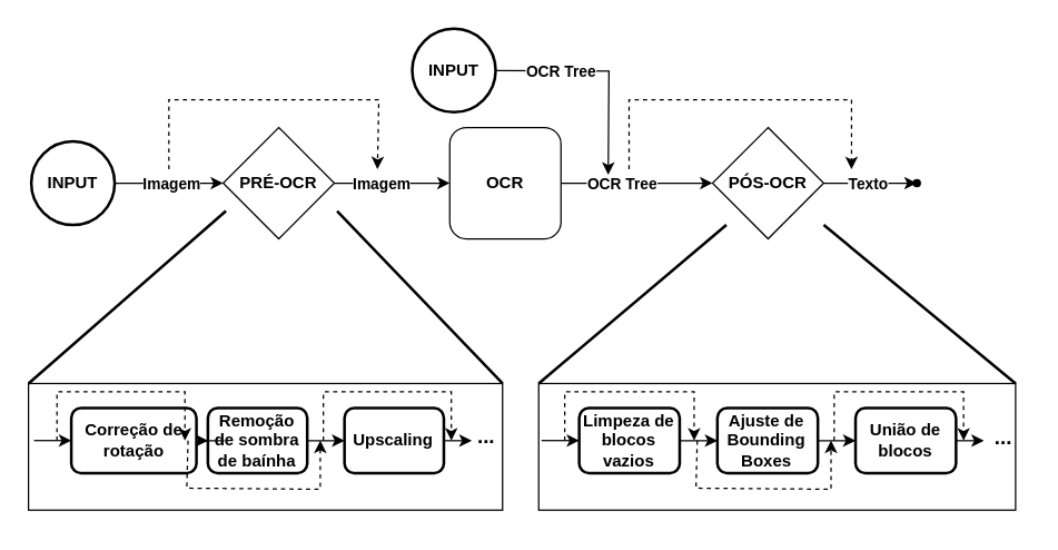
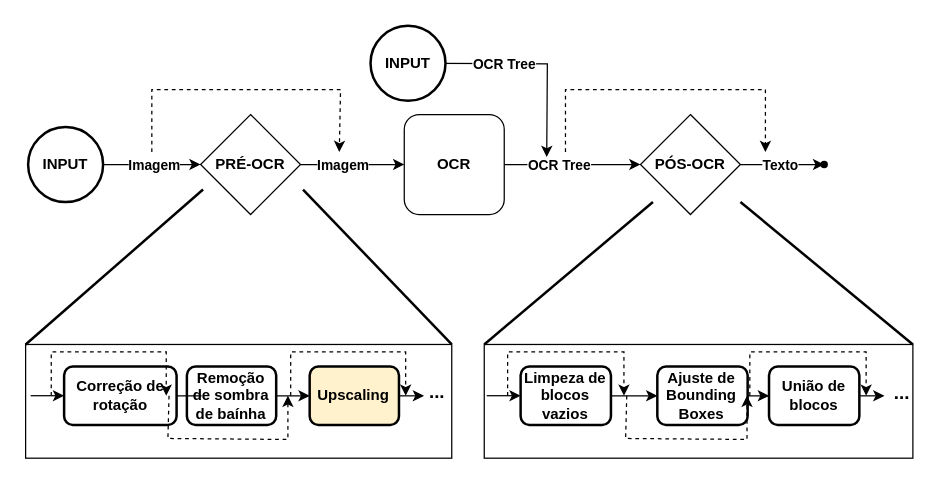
  <mxCell id="0" />
  <mxCell id="1" parent="0" />
  <mxCell id="2" value="" style="shape=waypoint;sketch=0;fillStyle=solid;size=6;pointerEvents=1;points=[];fillColor=none;resizable=0;rotatable=0;perimeter=centerPerimeter;snapToPoint=1;" parent="1" vertex="1"><mxGeometry x="649" y="121" width="20" height="20" as="geometry" /></mxCell>
  <mxCell id="3" value="" style="edgeStyle=orthogonalEdgeStyle;rounded=0;orthogonalLoop=1;jettySize=auto;html=1;" parent="1" source="5" target="8" edge="1"><mxGeometry relative="1" as="geometry" /></mxCell>
  <mxCell id="4" value="Imagem" style="edgeLabel;html=1;align=center;verticalAlign=middle;resizable=0;points=[];fontStyle=1" parent="3" vertex="1" connectable="0"><mxGeometry x="-0.2" relative="1" as="geometry"><mxPoint as="offset" /></mxGeometry></mxCell>
  <mxCell id="5" value="&lt;b&gt;PRÉ-OCR&lt;/b&gt;" style="rhombus;whiteSpace=wrap;html=1;" parent="1" vertex="1"><mxGeometry x="160" y="91" width="80" height="80" as="geometry" /></mxCell>
  <mxCell id="6" value="" style="edgeStyle=orthogonalEdgeStyle;rounded=0;orthogonalLoop=1;jettySize=auto;html=1;" parent="1" source="8" target="11" edge="1"><mxGeometry relative="1" as="geometry" /></mxCell>
  <mxCell id="7" value="OCR Tree" style="edgeLabel;html=1;align=center;verticalAlign=middle;resizable=0;points=[];fontStyle=1" vertex="1" connectable="0" parent="6"><mxGeometry x="-0.429" y="-1" relative="1" as="geometry"><mxPoint x="12" y="-1" as="offset" /></mxGeometry></mxCell>
  <mxCell id="8" value="&lt;b&gt;OCR&lt;/b&gt;" style="whiteSpace=wrap;html=1;rounded=1;" parent="1" vertex="1"><mxGeometry x="323" y="91" width="80" height="80" as="geometry" /></mxCell>
  <mxCell id="9" value="" style="edgeStyle=orthogonalEdgeStyle;rounded=0;orthogonalLoop=1;jettySize=auto;html=1;" parent="1" source="11" target="2" edge="1"><mxGeometry relative="1" as="geometry" /></mxCell>
  <mxCell id="10" value="Texto" style="edgeLabel;html=1;align=center;verticalAlign=middle;resizable=0;points=[];fontStyle=1" parent="9" vertex="1" connectable="0"><mxGeometry x="-0.029" y="2" relative="1" as="geometry"><mxPoint x="-2" y="2" as="offset" /></mxGeometry></mxCell>
  <mxCell id="11" value="&lt;b&gt;PÓS-OCR&lt;/b&gt;" style="rhombus;whiteSpace=wrap;html=1;" parent="1" vertex="1"><mxGeometry x="512" y="91" width="80" height="80" as="geometry" /></mxCell>
  <mxCell id="12" value="" style="edgeStyle=orthogonalEdgeStyle;rounded=0;orthogonalLoop=1;jettySize=auto;html=1;" parent="1" source="14" target="5" edge="1"><mxGeometry relative="1" as="geometry" /></mxCell>
  <mxCell id="13" value="Imagem" style="edgeLabel;html=1;align=center;verticalAlign=middle;resizable=0;points=[];fontStyle=1" parent="12" vertex="1" connectable="0"><mxGeometry x="-0.6" y="1" relative="1" as="geometry"><mxPoint x="24" y="1" as="offset" /></mxGeometry></mxCell>
  <mxCell id="14" value="&lt;b&gt;INPUT&lt;/b&gt;" style="strokeWidth=2;html=1;shape=mxgraph.flowchart.start_2;whiteSpace=wrap;" parent="1" vertex="1"><mxGeometry x="22" y="101" width="60" height="60" as="geometry" /></mxCell>
  <mxCell id="15" style="edgeStyle=orthogonalEdgeStyle;rounded=0;orthogonalLoop=1;jettySize=auto;html=1;" edge="1" parent="1"><mxGeometry relative="1" as="geometry"><mxPoint x="351" y="50" as="sourcePoint" /><mxPoint x="437" y="125" as="targetPoint" /></mxGeometry></mxCell>
  <mxCell id="16" value="&lt;b&gt;INPUT&lt;/b&gt;" style="strokeWidth=2;html=1;shape=mxgraph.flowchart.start_2;whiteSpace=wrap;" vertex="1" parent="1"><mxGeometry x="296" y="20" width="60" height="60" as="geometry" /></mxCell>
  <mxCell id="17" value="OCR Tree" style="edgeLabel;html=1;align=center;verticalAlign=middle;resizable=0;points=[];fontStyle=1" vertex="1" connectable="0" parent="1"><mxGeometry x="402.997" y="50" as="geometry" /></mxCell>
  <mxCell id="18" value="" style="endArrow=classic;html=1;rounded=0;dashed=1;" edge="1" parent="1"><mxGeometry width="50" height="50" relative="1" as="geometry"><mxPoint x="121" y="121" as="sourcePoint" /><mxPoint x="271" y="121" as="targetPoint" /><Array as="points"><mxPoint x="121" y="71" /><mxPoint x="272" y="71" /></Array></mxGeometry></mxCell>
  <mxCell id="19" value="" style="endArrow=classic;html=1;rounded=0;dashed=1;" edge="1" parent="1"><mxGeometry width="50" height="50" relative="1" as="geometry"><mxPoint x="452" y="121" as="sourcePoint" /><mxPoint x="612" y="121" as="targetPoint" /><Array as="points"><mxPoint x="452" y="71" /><mxPoint x="612" y="71" /></Array></mxGeometry></mxCell>
  <mxCell id="20" value="" style="endArrow=none;html=1;rounded=0;strokeWidth=2;entryX=0.025;entryY=0.75;entryDx=0;entryDy=0;entryPerimeter=0;exitX=0;exitY=0;exitDx=0;exitDy=0;" edge="1" parent="1" source="33" target="5"><mxGeometry width="50" height="50" relative="1" as="geometry"><mxPoint x="22" y="275" as="sourcePoint" /><mxPoint x="162" y="161" as="targetPoint" /></mxGeometry></mxCell>
  <mxCell id="21" value="" style="group" vertex="1" connectable="0" parent="1"><mxGeometry x="48" y="281" width="346" height="92" as="geometry" /></mxCell>
  <mxCell id="22" value="" style="edgeStyle=orthogonalEdgeStyle;rounded=0;orthogonalLoop=1;jettySize=auto;html=1;" edge="1" parent="21" source="23" target="26"><mxGeometry relative="1" as="geometry" /></mxCell>
  <mxCell id="23" value="&lt;b&gt;Remoção de sombra de baínha&lt;/b&gt;" style="rounded=1;whiteSpace=wrap;html=1;absoluteArcSize=1;arcSize=14;strokeWidth=2;" vertex="1" parent="21"><mxGeometry x="101.049" y="11.667" width="71.457" height="46.667" as="geometry" /></mxCell>
- <mxCell id="24" value="" style="edgeStyle=orthogonalEdgeStyle;rounded=0;orthogonalLoop=1;jettySize=auto;html=1;" edge="1" parent="21" source="25" target="23"><mxGeometry relative="1" as="geometry" /></mxCell>
+ <mxCell id="24" value="" style="edgeStyle=orthogonalEdgeStyle;rounded=0;orthogonalLoop=1;jettySize=auto;html=1;endArrow=none;" edge="1" parent="21" source="25" target="23"><mxGeometry relative="1" as="geometry" /></mxCell>
  <mxCell id="25" value="&lt;b&gt;Correção de rotação&lt;/b&gt;" style="rounded=1;whiteSpace=wrap;html=1;absoluteArcSize=1;arcSize=14;strokeWidth=2;" vertex="1" parent="21"><mxGeometry x="2.796" y="11.667" width="90" height="46.667" as="geometry" /></mxCell>
- <mxCell id="26" value="&lt;b&gt;Upscaling&lt;/b&gt;" style="rounded=1;whiteSpace=wrap;html=1;absoluteArcSize=1;arcSize=14;strokeWidth=2;" vertex="1" parent="21"><mxGeometry x="199.302" y="11.667" width="71.457" height="46.667" as="geometry" /></mxCell>
+ <mxCell id="26" value="&lt;b&gt;Upscaling&lt;/b&gt;" style="rounded=1;whiteSpace=wrap;html=1;absoluteArcSize=1;arcSize=14;strokeWidth=2;fillColor=#fff2cc;" vertex="1" parent="21"><mxGeometry x="199.302" y="11.667" width="71.457" height="46.667" as="geometry" /></mxCell>
  <mxCell id="27" value="" style="endArrow=classic;html=1;rounded=0;dashed=1;" edge="1" parent="21"><mxGeometry width="50" height="50" relative="1" as="geometry"><mxPoint x="86.758" y="35" as="sourcePoint" /><mxPoint x="181.884" y="35" as="targetPoint" /><Array as="points"><mxPoint x="85.865" y="69.222" /><mxPoint x="181.884" y="70" /></Array></mxGeometry></mxCell>
  <mxCell id="28" value="" style="endArrow=classic;html=1;rounded=0;dashed=1;" edge="1" parent="21"><mxGeometry width="50" height="50" relative="1" as="geometry"><mxPoint x="184.117" y="35" as="sourcePoint" /><mxPoint x="276.118" y="35" as="targetPoint" /><Array as="points"><mxPoint x="184.117" /><mxPoint x="276.118" /></Array></mxGeometry></mxCell>
  <mxCell id="29" value="" style="endArrow=classic;html=1;rounded=0;entryX=0;entryY=0.5;entryDx=0;entryDy=0;" edge="1" parent="21" target="25"><mxGeometry width="50" height="50" relative="1" as="geometry"><mxPoint x="-24" y="35" as="sourcePoint" /><mxPoint x="-6.136" y="23.333" as="targetPoint" /></mxGeometry></mxCell>
  <mxCell id="30" value="" style="endArrow=classic;html=1;rounded=0;dashed=1;" edge="1" parent="21"><mxGeometry width="50" height="50" relative="1" as="geometry"><mxPoint x="-7.476" y="35" as="sourcePoint" /><mxPoint x="84.525" y="35" as="targetPoint" /><Array as="points"><mxPoint x="-7.476" /><mxPoint x="84.525" /></Array></mxGeometry></mxCell>
  <mxCell id="31" value="..." style="text;html=1;align=center;verticalAlign=middle;resizable=0;points=[];autosize=1;strokeColor=none;fillColor=none;fontStyle=1;fontSize=15;spacing=0;" vertex="1" parent="21"><mxGeometry x="286.005" y="15.671" width="30" height="30" as="geometry" /></mxCell>
  <mxCell id="32" style="edgeStyle=orthogonalEdgeStyle;rounded=0;orthogonalLoop=1;jettySize=auto;html=1;entryX=0.043;entryY=0.655;entryDx=0;entryDy=0;entryPerimeter=0;" edge="1" parent="21" source="26"><mxGeometry relative="1" as="geometry"><mxPoint x="290.295" y="34.321" as="targetPoint" /></mxGeometry></mxCell>
  <mxCell id="33" value="" style="rounded=0;whiteSpace=wrap;html=1;fillColor=none;" vertex="1" parent="21"><mxGeometry x="-28" y="-6" width="341" height="91" as="geometry" /></mxCell>
  <mxCell id="34" value="" style="group" vertex="1" connectable="0" parent="1"><mxGeometry x="389" y="281" width="350" height="70" as="geometry" /></mxCell>
  <mxCell id="35" value="" style="edgeStyle=orthogonalEdgeStyle;rounded=0;orthogonalLoop=1;jettySize=auto;html=1;" edge="1" parent="34" source="36" target="39"><mxGeometry relative="1" as="geometry" /></mxCell>
- <mxCell id="36" value="&lt;b&gt;Ajuste de Bounding Boxes&lt;/b&gt;" style="rounded=1;whiteSpace=wrap;html=1;absoluteArcSize=1;arcSize=14;strokeWidth=2;" vertex="1" parent="34"><mxGeometry x="126.495" y="11.667" width="72.283" height="46.667" as="geometry" /></mxCell>
+ <mxCell id="36" value="&lt;b&gt;Ajuste de Bounding Boxes&lt;/b&gt;" style="rounded=1;whiteSpace=wrap;html=1;absoluteArcSize=1;arcSize=14;strokeWidth=2;" vertex="1" parent="34"><mxGeometry x="136.495" y="11.667" width="72.283" height="46.667" as="geometry" /></mxCell>
  <mxCell id="37" value="" style="edgeStyle=orthogonalEdgeStyle;rounded=0;orthogonalLoop=1;jettySize=auto;html=1;" edge="1" parent="34" source="38" target="36"><mxGeometry relative="1" as="geometry" /></mxCell>
  <mxCell id="38" value="&lt;b&gt;Limpeza de blocos vazios&lt;/b&gt;" style="rounded=1;whiteSpace=wrap;html=1;absoluteArcSize=1;arcSize=14;strokeWidth=2;" vertex="1" parent="34"><mxGeometry x="27.106" y="11.667" width="72.283" height="46.667" as="geometry" /></mxCell>
  <mxCell id="39" value="&lt;b&gt;União de blocos&lt;/b&gt;" style="rounded=1;whiteSpace=wrap;html=1;absoluteArcSize=1;arcSize=14;strokeWidth=2;" vertex="1" parent="34"><mxGeometry x="225.883" y="11.667" width="72.283" height="46.667" as="geometry" /></mxCell>
  <mxCell id="40" value="" style="endArrow=classic;html=1;rounded=0;dashed=1;" edge="1" parent="34"><mxGeometry width="50" height="50" relative="1" as="geometry"><mxPoint x="112.038" y="35" as="sourcePoint" /><mxPoint x="208.265" y="35" as="targetPoint" /><Array as="points"><mxPoint x="111.135" y="69.222" /><mxPoint x="208.265" y="70" /></Array></mxGeometry></mxCell>
  <mxCell id="41" value="" style="endArrow=classic;html=1;rounded=0;dashed=1;" edge="1" parent="34"><mxGeometry width="50" height="50" relative="1" as="geometry"><mxPoint x="210.523" y="35" as="sourcePoint" /><mxPoint x="303.587" y="35" as="targetPoint" /><Array as="points"><mxPoint x="210.523" /><mxPoint x="303.587" /></Array></mxGeometry></mxCell>
  <mxCell id="42" value="" style="endArrow=classic;html=1;rounded=0;entryX=0;entryY=0.5;entryDx=0;entryDy=0;" edge="1" parent="34" target="38"><mxGeometry width="50" height="50" relative="1" as="geometry"><mxPoint y="35" as="sourcePoint" /><mxPoint x="18.071" y="23.333" as="targetPoint" /></mxGeometry></mxCell>
  <mxCell id="43" value="" style="endArrow=classic;html=1;rounded=0;dashed=1;" edge="1" parent="34"><mxGeometry width="50" height="50" relative="1" as="geometry"><mxPoint x="16.715" y="35" as="sourcePoint" /><mxPoint x="109.779" y="35" as="targetPoint" /><Array as="points"><mxPoint x="16.715" /><mxPoint x="109.779" /></Array></mxGeometry></mxCell>
  <mxCell id="44" value="..." style="text;html=1;align=center;verticalAlign=middle;resizable=0;points=[];autosize=1;strokeColor=none;fillColor=none;fontStyle=1;fontSize=15;spacing=0;" vertex="1" parent="34"><mxGeometry x="317.067" y="16.501" width="30" height="30" as="geometry" /></mxCell>
  <mxCell id="45" style="edgeStyle=orthogonalEdgeStyle;rounded=0;orthogonalLoop=1;jettySize=auto;html=1;entryX=0.069;entryY=0.605;entryDx=0;entryDy=0;entryPerimeter=0;" edge="1" parent="34" source="39" target="44"><mxGeometry relative="1" as="geometry" /></mxCell>
  <mxCell id="46" value="" style="endArrow=none;html=1;rounded=0;strokeWidth=2;curved=0;exitX=1;exitY=0;exitDx=0;exitDy=0;" edge="1" parent="1" source="33"><mxGeometry width="50" height="50" relative="1" as="geometry"><mxPoint x="356" y="271" as="sourcePoint" /><mxPoint x="242" y="151" as="targetPoint" /></mxGeometry></mxCell>
  <mxCell id="47" value="" style="endArrow=none;html=1;rounded=0;strokeWidth=2;exitX=1;exitY=0;exitDx=0;exitDy=0;" edge="1" parent="1" source="49"><mxGeometry width="50" height="50" relative="1" as="geometry"><mxPoint x="711" y="231" as="sourcePoint" /><mxPoint x="592" y="161" as="targetPoint" /></mxGeometry></mxCell>
  <mxCell id="48" value="" style="endArrow=none;html=1;rounded=0;strokeWidth=2;entryX=0.125;entryY=0.875;entryDx=0;entryDy=0;entryPerimeter=0;exitX=0;exitY=0;exitDx=0;exitDy=0;" edge="1" parent="1" source="49" target="11"><mxGeometry width="50" height="50" relative="1" as="geometry"><mxPoint x="393" y="271" as="sourcePoint" /><mxPoint x="512" y="201" as="targetPoint" /></mxGeometry></mxCell>
  <mxCell id="49" value="" style="rounded=0;whiteSpace=wrap;html=1;fillColor=none;" vertex="1" parent="1"><mxGeometry x="387" y="275" width="343" height="91" as="geometry" /></mxCell>
